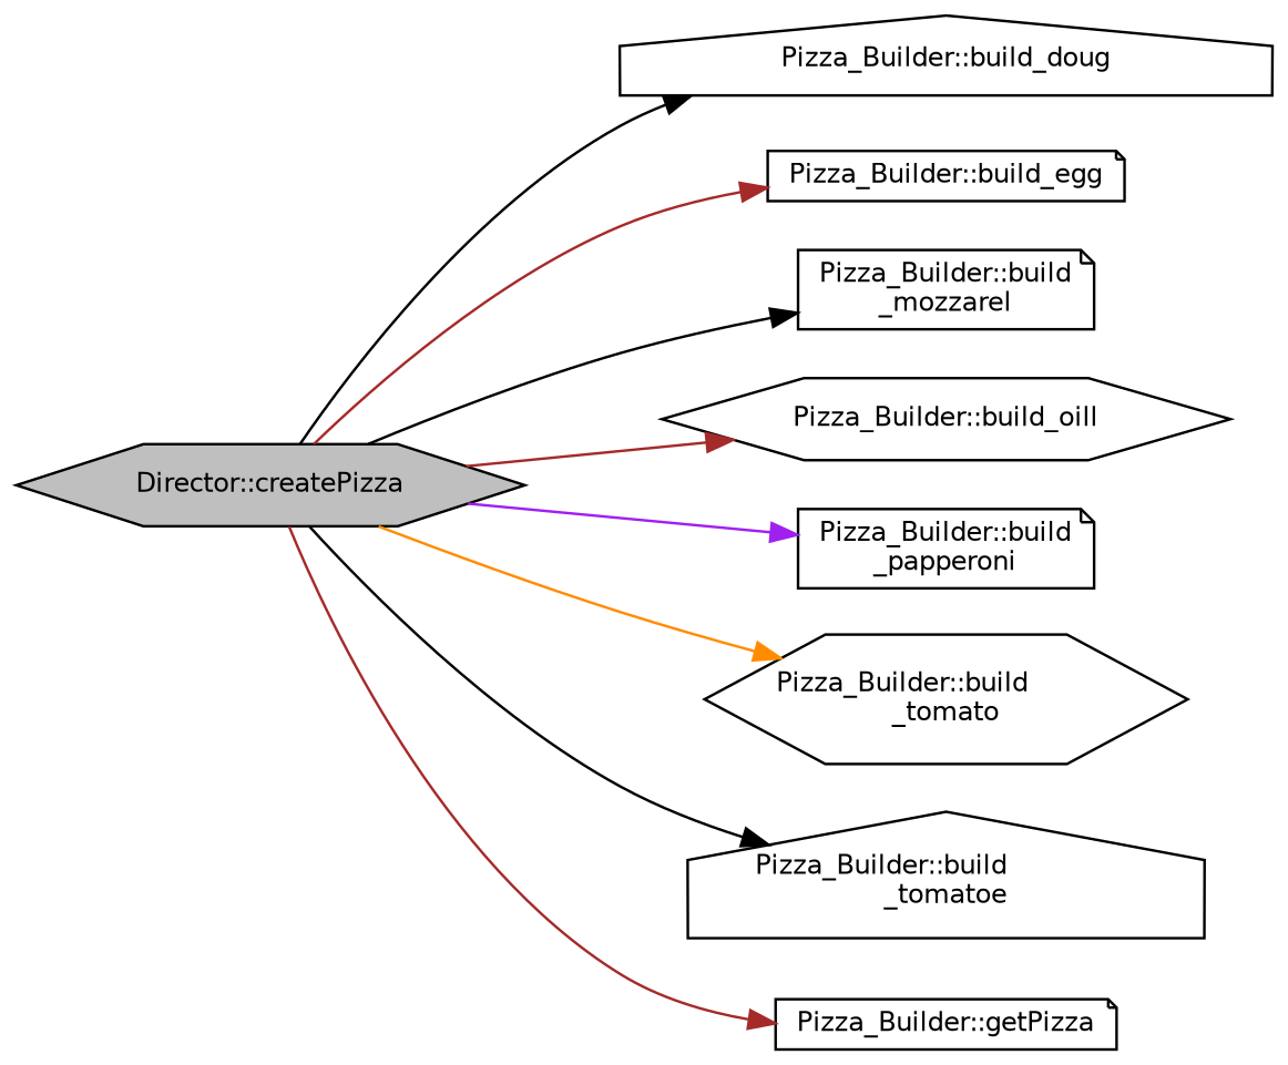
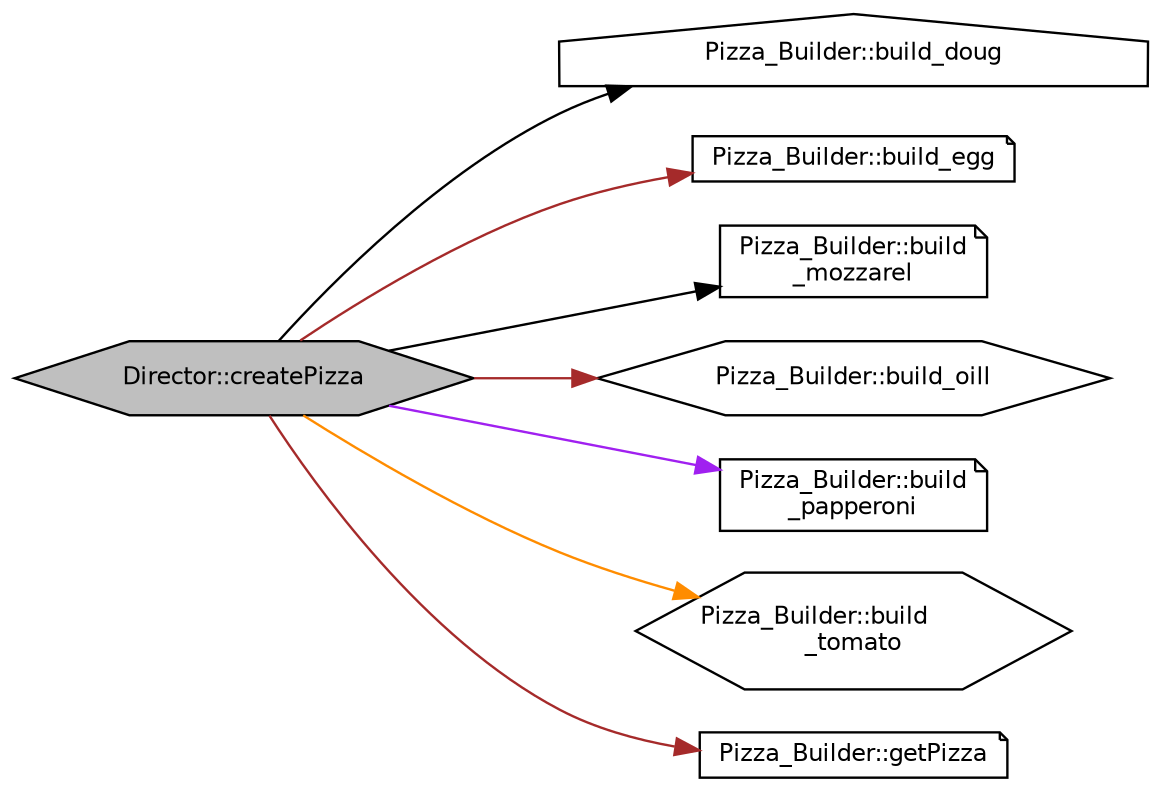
  digraph {
    rankdir=LR
    node [color=black fontname=Helvetica fontsize=10 shape=note]
    edge [color=black fontname=Helvetica fontsize=10 labelfontname=Helvetica labelfontsize=10 style=solid]
    n1 [fillcolor=grey75 fontcolor=black height=0.2 label="Director::createPizza" shape=hexagon style=filled width=0.4]
    n2 [height=0.2 label="Pizza_Builder::build_doug" shape=house width=0.4]
    n3 [height=0.2 label="Pizza_Builder::build_egg" width=0.4]
    n4 [height=0.2 label="Pizza_Builder::build\l_mozzarel" width=0.4]
    n5 [height=0.2 label="Pizza_Builder::build_oill" shape=hexagon width=0.4]
    n6 [height=0.2 label="Pizza_Builder::build\l_papperoni" width=0.4]
    n7 [height=0.2 label="Pizza_Builder::build\l_tomato" shape=hexagon width=0.4]
-   n8 [height=0.2 label="Pizza_Builder::build\l_tomatoe" shape=house width=0.4]
    n9 [height=0.2 label="Pizza_Builder::getPizza" width=0.4]
    n1 -> n2
    n1 -> n3 [color=brown]
    n1 -> n4
    n1 -> n5 [color=brown]
    n1 -> n6 [color=purple]
    n1 -> n7 [color=darkorange]
-   n1 -> n8
    n1 -> n9 [color=brown]
  }
